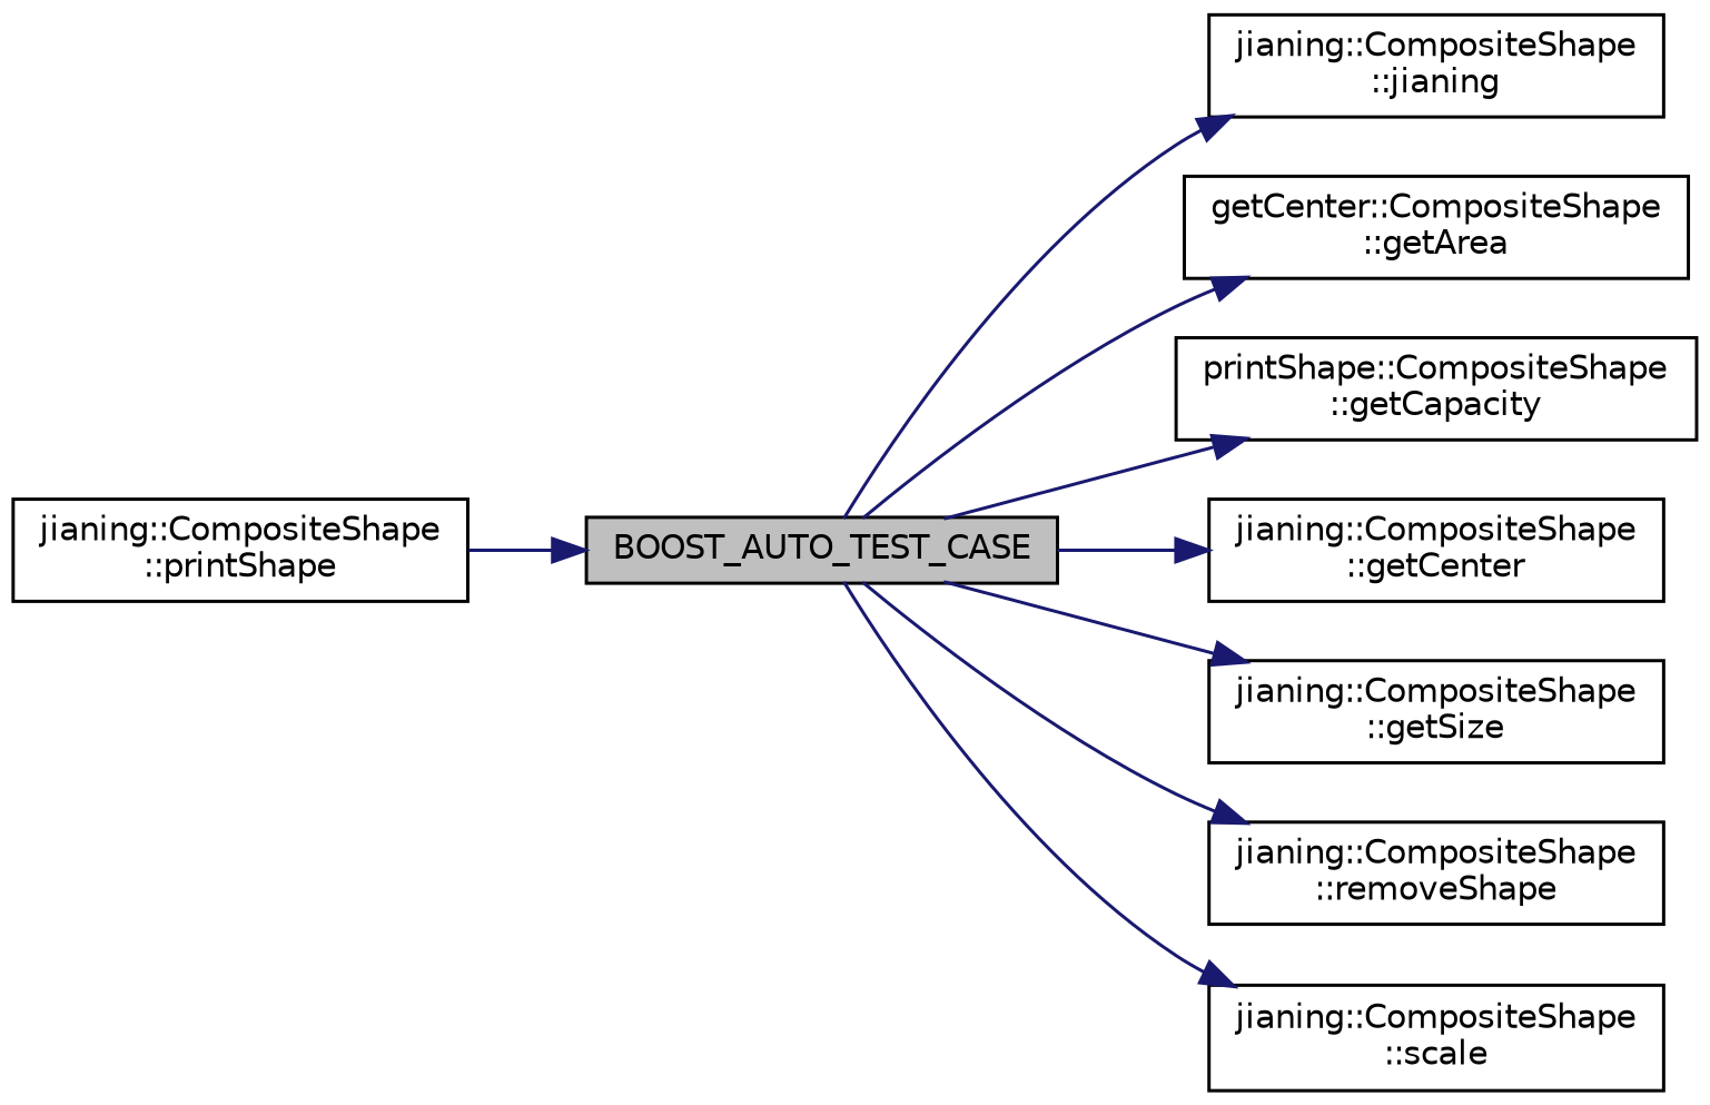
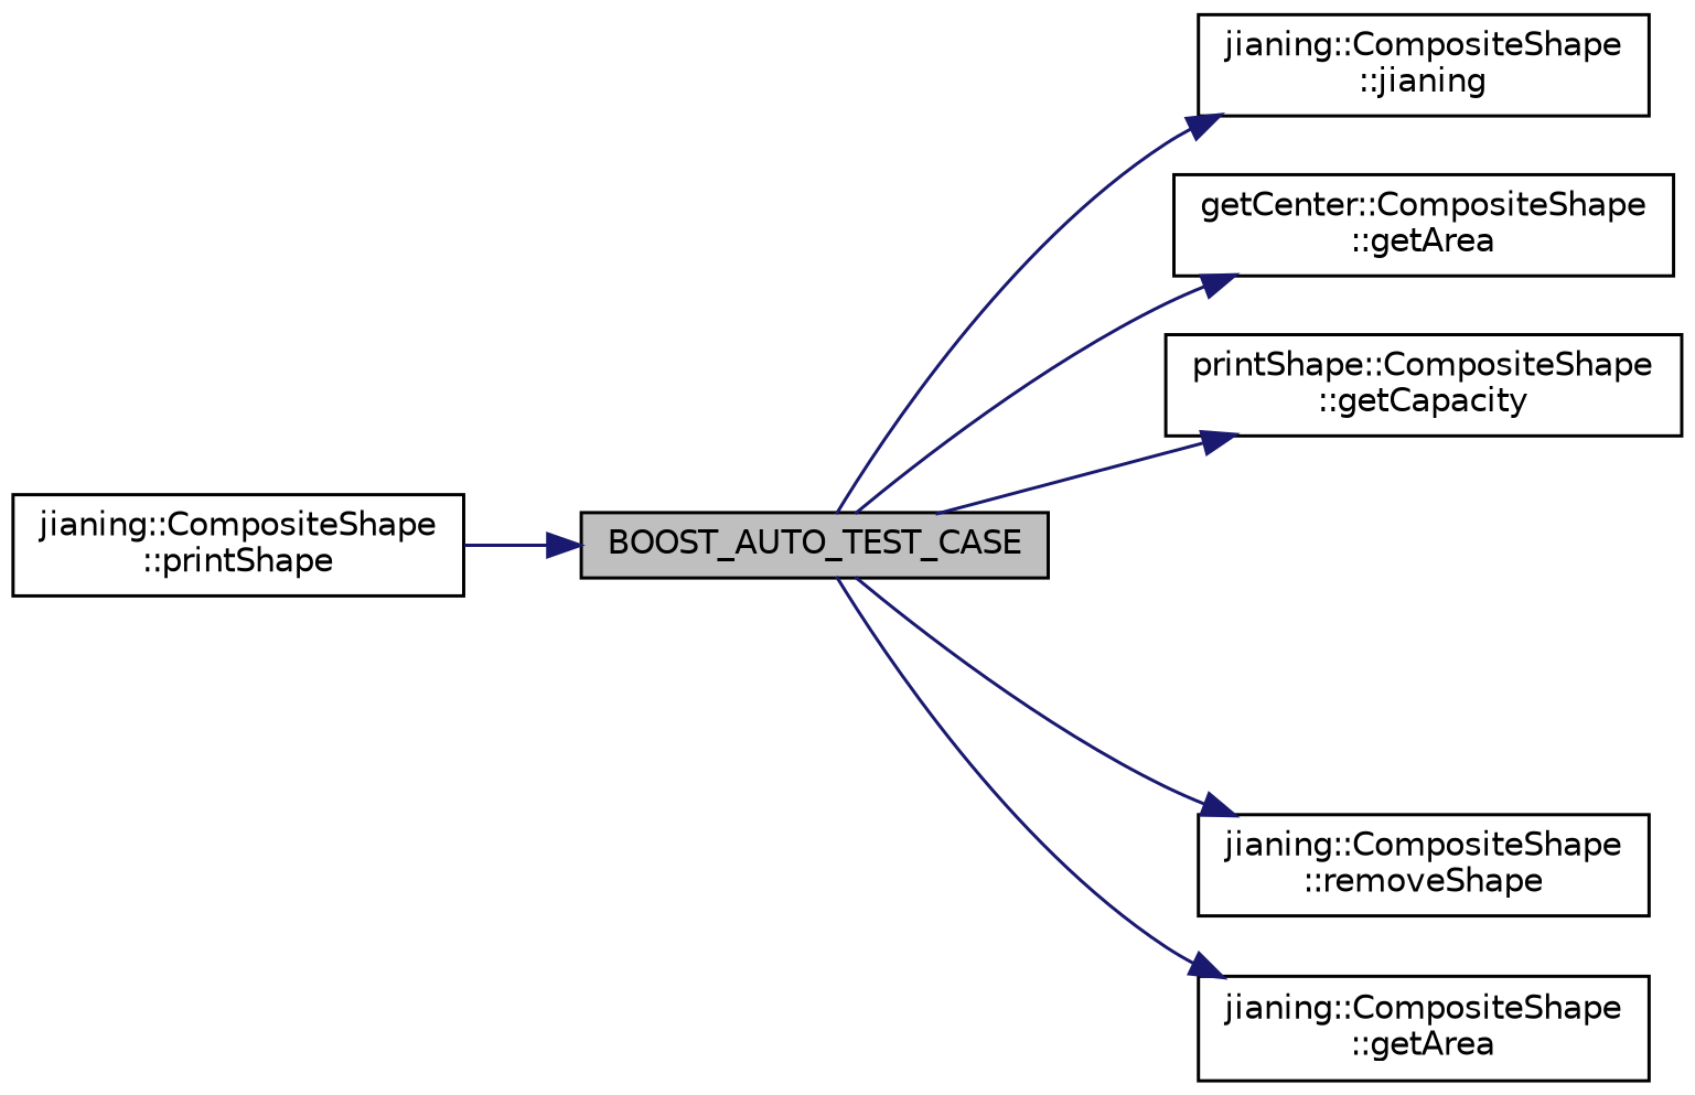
  digraph {
    rankdir=LR
    node [color=black fillcolor=white fontname=Helvetica fontsize=10 shape=record style=filled]
    edge [color=midnightblue fontname=Helvetica fontsize=10 labelfontname=Helvetica labelfontsize=10 style=solid]
    n1 [fillcolor=grey75 fontcolor=black height=0.2 label=BOOST_AUTO_TEST_CASE width=0.4]
    n2 [height=0.2 label="jianing::CompositeShape\l::jianing" width=0.4]
    n3 [height=0.2 label="getCenter::CompositeShape\l::getArea" width=0.4]
    n4 [height=0.2 label="printShape::CompositeShape\l::getCapacity" width=0.4]
-   n5 [height=0.2 label="jianing::CompositeShape\l::getCenter" width=0.4]
-   n6 [height=0.2 label="jianing::CompositeShape\l::getSize" width=0.4]
    n7 [height=0.2 label="jianing::CompositeShape\l::removeShape" width=0.4]
-   n8 [height=0.2 label="jianing::CompositeShape\l::scale" width=0.4]
+   n8 [height=0.2 label="jianing::CompositeShape\l::getArea" width=0.4]
    n9 [height=0.2 label="jianing::CompositeShape\l::printShape" width=0.4]
    n1 -> n2
    n1 -> n3
    n1 -> n4
-   n1 -> n5
-   n1 -> n6
    n1 -> n7
    n1 -> n8
    n9 -> n1
  }
